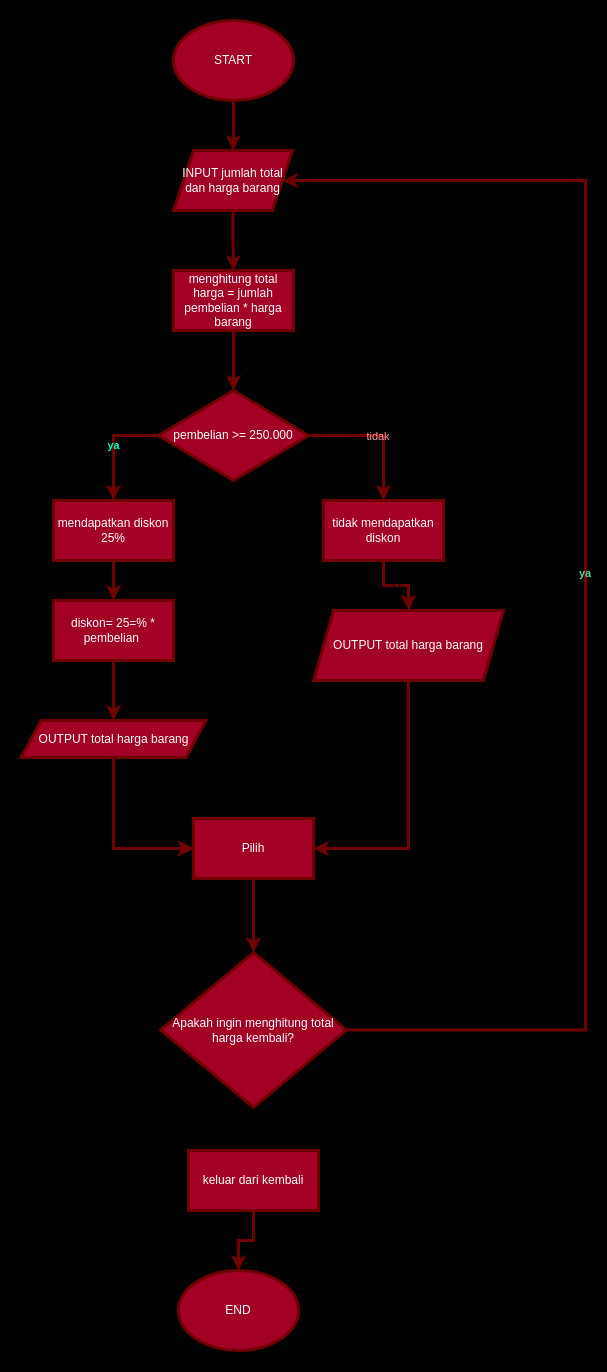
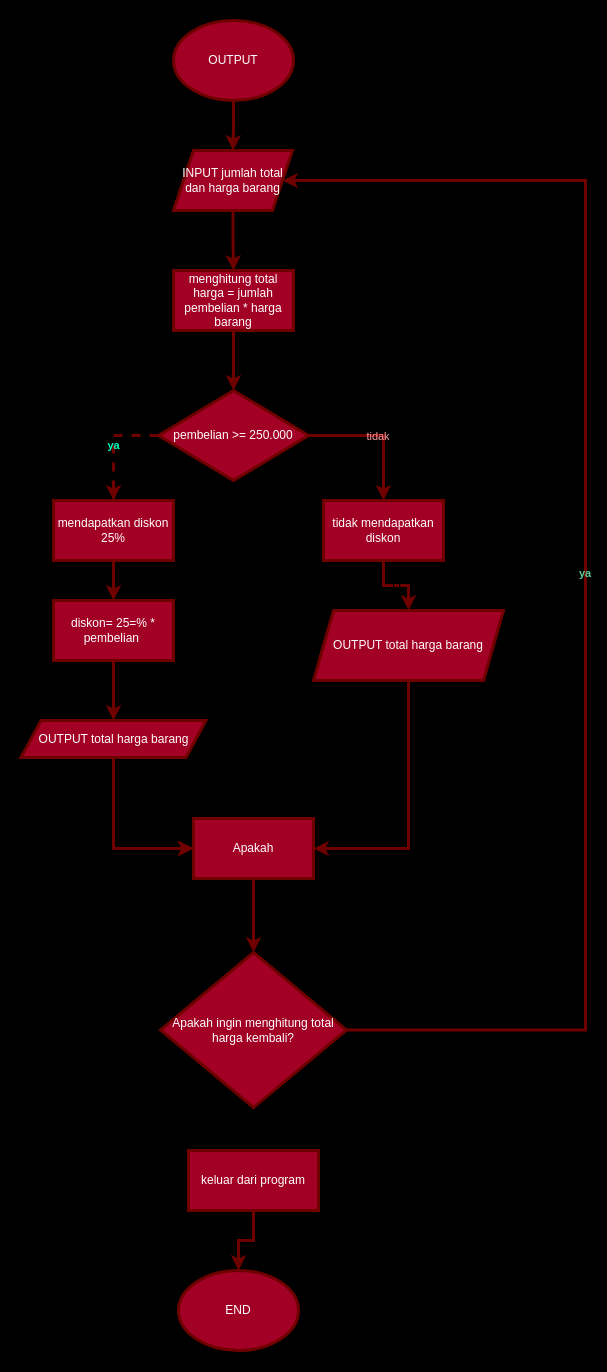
  <mxCell id="0" />
  <mxCell id="1" parent="0" />
  <mxCell id="2" style="edgeStyle=orthogonalEdgeStyle;rounded=0;orthogonalLoop=1;jettySize=auto;html=1;exitX=0.5;exitY=1;exitDx=0;exitDy=0;labelBackgroundColor=none;strokeColor=#6F0000;fontColor=default;strokeWidth=3;fillColor=#a20025;" parent="1" source="3" target="5" edge="1"><mxGeometry relative="1" as="geometry" /></mxCell>
- <mxCell id="3" value="START" style="ellipse;whiteSpace=wrap;html=1;labelBackgroundColor=none;fillColor=#a20025;strokeColor=#6F0000;strokeWidth=3;fontColor=#ffffff;" parent="1" vertex="1"><mxGeometry x="173" y="20" width="120" height="80" as="geometry" /></mxCell>
+ <mxCell id="3" value="OUTPUT" style="ellipse;whiteSpace=wrap;html=1;labelBackgroundColor=none;fillColor=#a20025;strokeColor=#6F0000;strokeWidth=3;fontColor=#ffffff;" parent="1" vertex="1"><mxGeometry x="173" y="20" width="120" height="80" as="geometry" /></mxCell>
  <mxCell id="4" style="edgeStyle=orthogonalEdgeStyle;rounded=0;orthogonalLoop=1;jettySize=auto;html=1;exitX=0.5;exitY=1;exitDx=0;exitDy=0;entryX=0.5;entryY=0;entryDx=0;entryDy=0;labelBackgroundColor=none;strokeColor=#6F0000;fontColor=default;strokeWidth=3;fillColor=#a20025;" parent="1" source="5" target="14" edge="1"><mxGeometry relative="1" as="geometry" /></mxCell>
  <mxCell id="5" value="INPUT jumlah total dan harga barang" style="shape=parallelogram;perimeter=parallelogramPerimeter;whiteSpace=wrap;html=1;fixedSize=1;labelBackgroundColor=none;fillColor=#a20025;strokeColor=#6F0000;strokeWidth=3;fontColor=#ffffff;" parent="1" vertex="1"><mxGeometry x="173" y="150" width="119" height="60" as="geometry" /></mxCell>
  <mxCell id="6" style="edgeStyle=orthogonalEdgeStyle;rounded=0;orthogonalLoop=1;jettySize=auto;html=1;labelBackgroundColor=none;strokeColor=#6F0000;fontColor=default;strokeWidth=3;fillColor=#a20025;" parent="1" source="7" target="18" edge="1"><mxGeometry relative="1" as="geometry" /></mxCell>
  <mxCell id="7" value="mendapatkan diskon 25%" style="rounded=0;whiteSpace=wrap;html=1;labelBackgroundColor=none;fillColor=#a20025;strokeColor=#6F0000;strokeWidth=3;fontColor=#ffffff;" parent="1" vertex="1"><mxGeometry x="53" y="500" width="120" height="60" as="geometry" /></mxCell>
- <mxCell id="8" value="ya" style="edgeStyle=orthogonalEdgeStyle;rounded=0;orthogonalLoop=1;jettySize=auto;html=1;exitX=0;exitY=0.5;exitDx=0;exitDy=0;labelBackgroundColor=none;strokeColor=#6F0000;fontColor=#00ffbf;strokeWidth=3;fontStyle=1;fillColor=#a20025;" parent="1" source="10" target="7" edge="1"><mxGeometry relative="1" as="geometry" /></mxCell>
+ <mxCell id="8" value="ya" style="edgeStyle=orthogonalEdgeStyle;rounded=0;orthogonalLoop=1;jettySize=auto;html=1;exitX=0;exitY=0.5;exitDx=0;exitDy=0;labelBackgroundColor=none;strokeColor=#6F0000;fontColor=#00ffbf;strokeWidth=3;fontStyle=1;fillColor=#a20025;dashed=1;" parent="1" source="10" target="7" edge="1"><mxGeometry relative="1" as="geometry" /></mxCell>
  <mxCell id="9" value="tidak" style="edgeStyle=orthogonalEdgeStyle;rounded=0;orthogonalLoop=1;jettySize=auto;exitX=1;exitY=0.5;exitDx=0;exitDy=0;entryX=0.5;entryY=0;entryDx=0;entryDy=0;labelBackgroundColor=none;strokeColor=#6F0000;fontColor=#FF9999;startSize=6;strokeWidth=3;fillColor=#a20025;" parent="1" source="10" target="12" edge="1"><mxGeometry relative="1" as="geometry" /></mxCell>
  <mxCell id="10" value="pembelian &amp;gt;= 250.000" style="rhombus;whiteSpace=wrap;html=1;labelBackgroundColor=none;fillColor=#a20025;strokeColor=#6F0000;strokeWidth=3;fontColor=#ffffff;" parent="1" vertex="1"><mxGeometry x="158" y="390" width="150" height="90" as="geometry" /></mxCell>
  <mxCell id="11" value="O" style="edgeStyle=orthogonalEdgeStyle;rounded=0;orthogonalLoop=1;jettySize=auto;html=1;exitX=0.5;exitY=1;exitDx=0;exitDy=0;labelBackgroundColor=none;strokeColor=#6F0000;fontColor=default;strokeWidth=3;fillColor=#a20025;" parent="1" source="12" target="16" edge="1"><mxGeometry relative="1" as="geometry" /></mxCell>
  <mxCell id="12" value="tidak mendapatkan diskon" style="rounded=0;whiteSpace=wrap;html=1;labelBackgroundColor=none;fillColor=#a20025;strokeColor=#6F0000;strokeWidth=3;fontColor=#ffffff;" parent="1" vertex="1"><mxGeometry x="323" y="500" width="120" height="60" as="geometry" /></mxCell>
  <mxCell id="13" style="edgeStyle=orthogonalEdgeStyle;rounded=0;orthogonalLoop=1;jettySize=auto;html=1;exitX=0.5;exitY=1;exitDx=0;exitDy=0;entryX=0.5;entryY=0;entryDx=0;entryDy=0;labelBackgroundColor=none;strokeColor=#6F0000;fontColor=default;strokeWidth=3;fillColor=#a20025;" parent="1" source="14" target="10" edge="1"><mxGeometry relative="1" as="geometry" /></mxCell>
  <mxCell id="14" value="menghitung total harga = jumlah pembelian * harga barang" style="rounded=0;whiteSpace=wrap;html=1;labelBackgroundColor=none;fillColor=#a20025;strokeColor=#6F0000;strokeWidth=3;fontColor=#ffffff;" parent="1" vertex="1"><mxGeometry x="173" y="270" width="120" height="60" as="geometry" /></mxCell>
  <mxCell id="15" style="edgeStyle=orthogonalEdgeStyle;rounded=0;orthogonalLoop=1;jettySize=auto;html=1;entryX=1;entryY=0.5;entryDx=0;entryDy=0;strokeColor=#6F0000;strokeWidth=3;fillColor=#a20025;" edge="1" parent="1" source="16" target="30"><mxGeometry relative="1" as="geometry" /></mxCell>
  <mxCell id="16" value="OUTPUT total harga barang" style="shape=parallelogram;perimeter=parallelogramPerimeter;whiteSpace=wrap;html=1;fixedSize=1;labelBackgroundColor=none;fillColor=#a20025;strokeColor=#6F0000;strokeWidth=3;fontColor=#ffffff;" parent="1" vertex="1"><mxGeometry x="313" y="610" width="190" height="70" as="geometry" /></mxCell>
  <mxCell id="17" style="edgeStyle=orthogonalEdgeStyle;rounded=0;orthogonalLoop=1;jettySize=auto;html=1;labelBackgroundColor=none;strokeColor=#6F0000;fontColor=default;strokeWidth=3;fillColor=#a20025;" parent="1" source="18" target="23" edge="1"><mxGeometry relative="1" as="geometry" /></mxCell>
  <mxCell id="18" value="diskon= 25=% * pembelian&amp;nbsp;" style="rounded=0;whiteSpace=wrap;html=1;labelBackgroundColor=none;fillColor=#a20025;strokeColor=#6F0000;strokeWidth=3;fontColor=#ffffff;" parent="1" vertex="1"><mxGeometry x="53" y="600" width="120" height="60" as="geometry" /></mxCell>
  <mxCell id="19" style="edgeStyle=orthogonalEdgeStyle;rounded=0;orthogonalLoop=1;jettySize=auto;html=1;entryX=0;entryY=0.5;entryDx=0;entryDy=0;strokeColor=#6F0000;strokeWidth=3;fillColor=#a20025;" edge="1" parent="1" source="23" target="30"><mxGeometry relative="1" as="geometry" /></mxCell>
  <mxCell id="20" style="edgeStyle=orthogonalEdgeStyle;rounded=0;orthogonalLoop=1;jettySize=auto;html=1;entryX=0;entryY=0.5;entryDx=0;entryDy=0;strokeColor=#6F0000;strokeWidth=3;fillColor=#a20025;" edge="1" parent="1" source="23" target="30"><mxGeometry relative="1" as="geometry" /></mxCell>
  <mxCell id="21" style="edgeStyle=orthogonalEdgeStyle;rounded=0;orthogonalLoop=1;jettySize=auto;html=1;entryX=0;entryY=0.5;entryDx=0;entryDy=0;strokeColor=#6F0000;strokeWidth=3;fillColor=#a20025;" edge="1" parent="1" source="23" target="30"><mxGeometry relative="1" as="geometry" /></mxCell>
  <mxCell id="22" style="edgeStyle=orthogonalEdgeStyle;rounded=0;orthogonalLoop=1;jettySize=auto;html=1;entryX=0;entryY=0.5;entryDx=0;entryDy=0;strokeColor=#6F0000;strokeWidth=3;fillColor=#a20025;" edge="1" parent="1" source="23" target="30"><mxGeometry relative="1" as="geometry" /></mxCell>
  <mxCell id="23" value="OUTPUT total harga barang" style="shape=parallelogram;perimeter=parallelogramPerimeter;whiteSpace=wrap;html=1;fixedSize=1;labelBackgroundColor=none;fillColor=#a20025;strokeColor=#6F0000;strokeWidth=3;fontColor=#ffffff;" parent="1" vertex="1"><mxGeometry x="20.5" y="720" width="185" height="37" as="geometry" /></mxCell>
  <mxCell id="24" style="edgeStyle=orthogonalEdgeStyle;rounded=0;orthogonalLoop=1;jettySize=auto;html=1;exitX=0.5;exitY=1;exitDx=0;exitDy=0;strokeColor=#6F0000;labelBackgroundColor=none;fontColor=default;strokeWidth=3;fillColor=#a20025;" parent="1" source="25" target="26" edge="1"><mxGeometry relative="1" as="geometry" /></mxCell>
- <mxCell id="25" value="keluar dari kembali" style="rounded=0;whiteSpace=wrap;html=1;labelBackgroundColor=none;fillColor=#a20025;strokeColor=#6F0000;strokeWidth=3;fontColor=#ffffff;" parent="1" vertex="1"><mxGeometry x="188" y="1150" width="130" height="60" as="geometry" /></mxCell>
+ <mxCell id="25" value="keluar dari program" style="rounded=0;whiteSpace=wrap;html=1;labelBackgroundColor=none;fillColor=#a20025;strokeColor=#6F0000;strokeWidth=3;fontColor=#ffffff;" parent="1" vertex="1"><mxGeometry x="188" y="1150" width="130" height="60" as="geometry" /></mxCell>
  <mxCell id="26" value="END" style="ellipse;whiteSpace=wrap;html=1;labelBackgroundColor=none;fillColor=#a20025;strokeColor=#6F0000;strokeWidth=3;fontColor=#ffffff;" parent="1" vertex="1"><mxGeometry x="178" y="1270" width="120" height="80" as="geometry" /></mxCell>
  <mxCell id="27" value="ya" style="edgeStyle=orthogonalEdgeStyle;rounded=0;orthogonalLoop=1;jettySize=auto;entryX=1;entryY=0.5;entryDx=0;entryDy=0;fillColor=#a20025;strokeColor=#6F0000;strokeWidth=3;labelBackgroundColor=none;fontColor=#5ecf9a;fontSize=11;fontStyle=1" edge="1" parent="1" source="28" target="5"><mxGeometry relative="1" as="geometry"><Array as="points"><mxPoint x="585" y="1030" /><mxPoint x="585" y="180" /></Array></mxGeometry></mxCell>
  <mxCell id="28" value="Apakah ingin menghitung total harga kembali?" style="rhombus;whiteSpace=wrap;html=1;strokeColor=#6F0000;strokeWidth=3;fillColor=#a20025;fontColor=#ffffff;" vertex="1" parent="1"><mxGeometry x="160" y="952" width="186" height="155" as="geometry" /></mxCell>
  <mxCell id="29" style="edgeStyle=orthogonalEdgeStyle;rounded=0;orthogonalLoop=1;jettySize=auto;html=1;entryX=0.5;entryY=0;entryDx=0;entryDy=0;strokeColor=#6F0000;strokeWidth=3;fillColor=#a20025;" edge="1" parent="1" source="30" target="28"><mxGeometry relative="1" as="geometry" /></mxCell>
- <mxCell id="30" value="Pilih" style="rounded=0;whiteSpace=wrap;html=1;strokeColor=#6F0000;strokeWidth=3;fillColor=#a20025;fontColor=#ffffff;" vertex="1" parent="1"><mxGeometry x="193" y="818" width="120" height="60" as="geometry" /></mxCell>
+ <mxCell id="30" value="Apakah" style="rounded=0;whiteSpace=wrap;html=1;strokeColor=#6F0000;strokeWidth=3;fillColor=#a20025;fontColor=#ffffff;" vertex="1" parent="1"><mxGeometry x="193" y="818" width="120" height="60" as="geometry" /></mxCell>
  <mxCell id="31" style="edgeStyle=orthogonalEdgeStyle;rounded=0;orthogonalLoop=1;jettySize=auto;html=1;exitX=0.5;exitY=1;exitDx=0;exitDy=0;strokeColor=#6F0000;strokeWidth=3;fillColor=#a20025;" edge="1" parent="1" source="25" target="25"><mxGeometry relative="1" as="geometry" /></mxCell>
